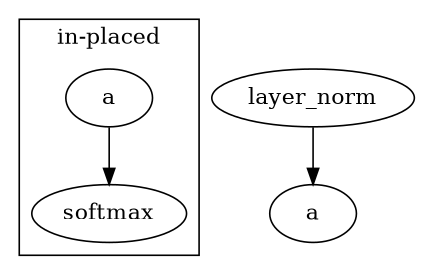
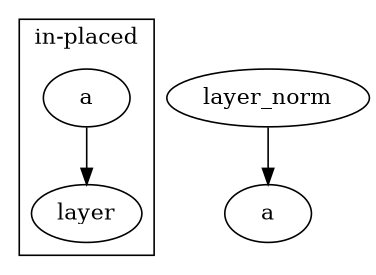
  digraph {
-   n1 [label=softmax]
+   n1 [label=layer]
    a
    n3 [label=layer_norm]
    n4 [label=a]
    subgraph cluster_1 {
      label="in-placed"
      n1
      a
    }
    a -> n1
    n3 -> n4
  }
